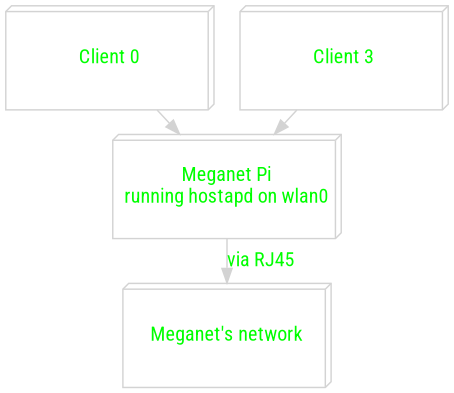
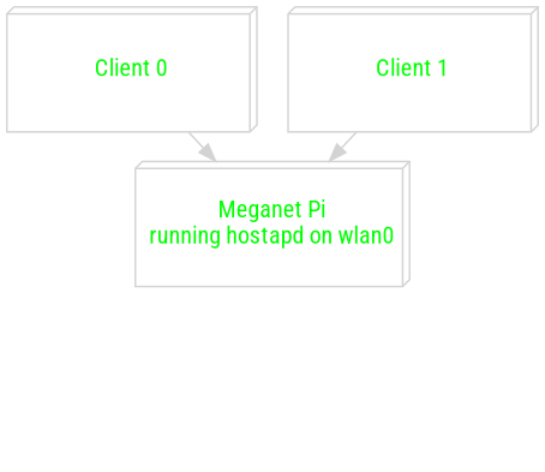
  digraph {
    color="#eeeeee"
    fontname="Roboto Condensed"
    ranksep=0.2
    node [color=lightgrey fontcolor=green fontname="Roboto Condensed" shape=box3d]
    edge [color=lightgrey fontname="Roboto Condensed"]
    n1 [height=1 label="Client 0" width=2]
    n2 [height=1 label="Meganet Pi\nrunning hostapd on wlan0" width=2]
-   n3 [height=1 label="Client 3" width=2]
-   n4 [height=1 label="Meganet's network" width=2]
+   n3 [height=1 label="Client 1" width=2]
    subgraph sub_1 {
      n1
      n2
      n3
-     n4
    }
    n1 -> n2
-   n2 -> n4 [fontcolor=green label="via RJ45"]
    n3 -> n2
  }
